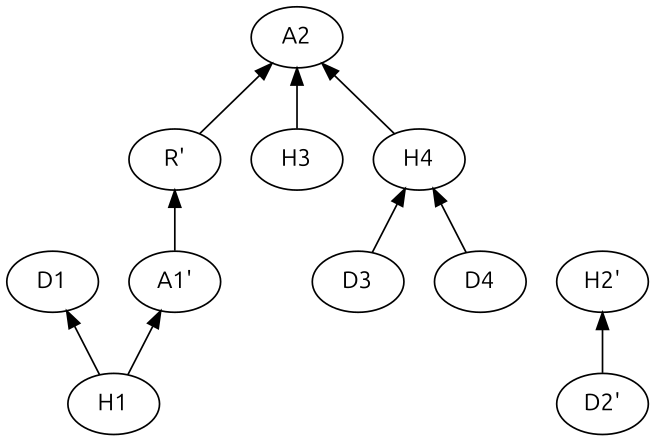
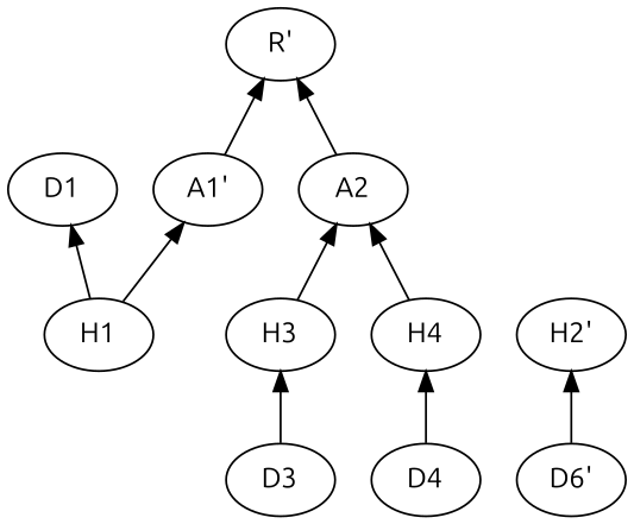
  digraph {
    fontname=Ubuntu
    rankdir=BT
    node [fontname=Ubuntu]
    edge [fontname=Ubuntu]
    H1
    D1
    n3 [label="A1'"]
-   n4 [label="D2'"]
+   n4 [label="D6'"]
    n5 [label="H2'"]
    D3
    H3
    A2
    D4
    H4
    n11 [label="R'"]
    H1 -> D1
    H1 -> n3
    n3 -> n11
    n4 -> n5
-   D3 -> H4
+   D3 -> H3
    H3 -> A2
-   n11 -> A2
+   A2 -> n11
    D4 -> H4
    H4 -> A2
  }
